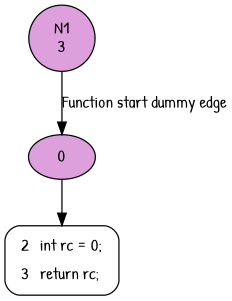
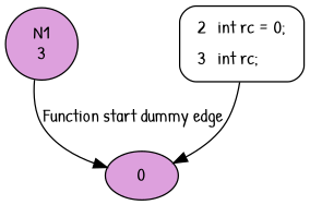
  digraph {
    fontname="Patrick Hand"
    node [fillcolor=plum fontname="Patrick Hand" style=filled]
    edge [fontname="Patrick Hand"]
    n1 [label="N1\n3" shape=circle]
    0
-   n3 [fillcolor=white label=<<table border="0" cellborder="0" cellpadding="3" bgcolor="white"><tr><td align="right">2</td><td align="left">int rc = 0;</td></tr><tr><td align="right">3</td><td align="left">return rc;</td></tr></table>> penwidth=1 shape=Mrecord style="filled,bold"]
+   n3 [fillcolor=white label=<<table border="0" cellborder="0" cellpadding="3" bgcolor="white"><tr><td align="right">2</td><td align="left">int rc = 0;</td></tr><tr><td align="right">3</td><td align="left">int rc;</td></tr></table>> penwidth=1 shape=Mrecord style="filled,bold"]
    n1 -> 0 [label="Function start dummy edge"]
-   0 -> n3
+   n3 -> 0
  }
